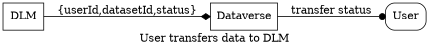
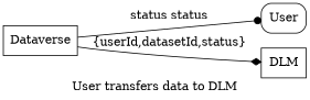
  digraph {
    label="User transfers data to DLM"
    rankdir=LR
    node [shape=box]
    User [style=rounded]
    DLM
    Dataverse
-   DLM -> Dataverse [arrowhead=diamond label="{userId,datasetId,status}"]
-   Dataverse -> User [arrowhead=dot label="transfer status"]
+   Dataverse -> DLM [arrowhead=diamond label="{userId,datasetId,status}"]
+   Dataverse -> User [arrowhead=dot label="status status"]
  }
